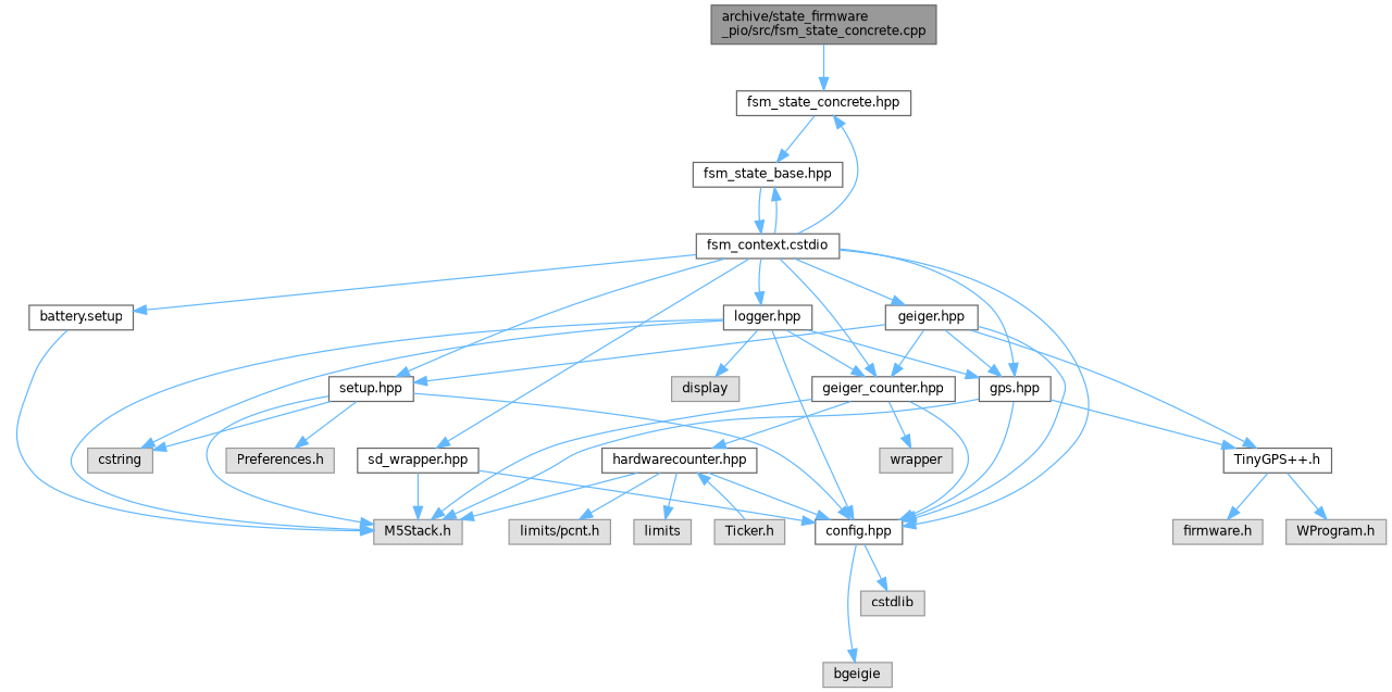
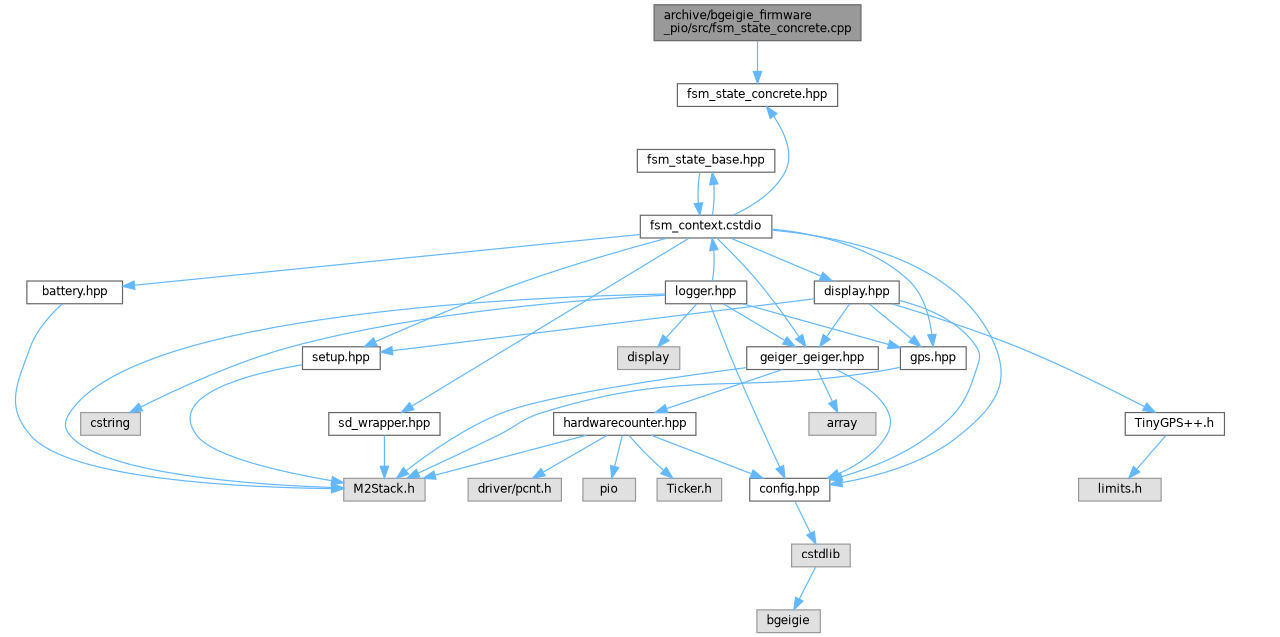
  digraph {
    node [color=grey40 fillcolor=white fontname=Helvetica fontsize=10 shape=box style=filled]
    edge [color=steelblue1 fontname=Helvetica fontsize=10 labelfontname=Helvetica labelfontsize=10 style=solid]
-   n1 [color=gray40 fillcolor=grey60 fontcolor=black height=0.2 label="archive/state_firmware\l_pio/src/fsm_state_concrete.cpp" width=0.4]
+   n1 [color=gray40 fillcolor=grey60 fontcolor=black height=0.2 label="archive/bgeigie_firmware\l_pio/src/fsm_state_concrete.cpp" width=0.4]
    n2 [height=0.2 label="fsm_state_concrete.hpp" width=0.4]
    n3 [height=0.2 label="fsm_state_base.hpp" width=0.4]
    n4 [height=0.2 label="fsm_context.cstdio" width=0.4]
    n5 [height=0.2 label="config.hpp" width=0.4]
-   n6 [height=0.2 label="battery.setup" width=0.4]
-   n7 [height=0.2 label="geiger_counter.hpp" width=0.4]
+   n6 [height=0.2 label="battery.hpp" width=0.4]
+   n7 [height=0.2 label="geiger_geiger.hpp" width=0.4]
    n8 [height=0.2 label="gps.hpp" width=0.4]
    n9 [height=0.2 label="setup.hpp" width=0.4]
-   n10 [height=0.2 label="geiger.hpp" width=0.4]
+   n10 [height=0.2 label="display.hpp" width=0.4]
    n11 [height=0.2 label="logger.hpp" width=0.4]
    n12 [height=0.2 label="sd_wrapper.hpp" width=0.4]
    n13 [color=grey60 fillcolor="#E0E0E0" height=0.2 label=bgeigie width=0.4]
    n14 [color=grey60 fillcolor="#E0E0E0" height=0.2 label=cstdlib width=0.4]
-   n15 [color=grey60 fillcolor="#E0E0E0" height=0.2 label="M5Stack.h" width=0.4]
-   n16 [color=grey60 fillcolor="#E0E0E0" height=0.2 label=wrapper width=0.4]
+   n15 [color=grey60 fillcolor="#E0E0E0" height=0.2 label="M2Stack.h" width=0.4]
+   n16 [color=grey60 fillcolor="#E0E0E0" height=0.2 label=array width=0.4]
    n17 [height=0.2 label="hardwarecounter.hpp" width=0.4]
    n18 [height=0.2 label="TinyGPS++.h" width=0.4]
    n19 [color=grey60 fillcolor="#E0E0E0" height=0.2 label=cstring width=0.4]
-   n20 [color=grey60 fillcolor="#E0E0E0" height=0.2 label="Preferences.h" width=0.4]
    n21 [color=grey60 fillcolor="#E0E0E0" height=0.2 label=display width=0.4]
-   n22 [color=grey60 fillcolor="#E0E0E0" height=0.2 label=limits width=0.4]
+   n22 [color=grey60 fillcolor="#E0E0E0" height=0.2 label=pio width=0.4]
    n23 [color=grey60 fillcolor="#E0E0E0" height=0.2 label="Ticker.h" width=0.4]
-   n24 [color=grey60 fillcolor="#E0E0E0" height=0.2 label="limits/pcnt.h" width=0.4]
-   n25 [color=grey60 fillcolor="#E0E0E0" height=0.2 label="WProgram.h" width=0.4]
-   n26 [color=grey60 fillcolor="#E0E0E0" height=0.2 label="firmware.h" width=0.4]
+   n24 [color=grey60 fillcolor="#E0E0E0" height=0.2 label="driver/pcnt.h" width=0.4]
+   n26 [color=grey60 fillcolor="#E0E0E0" height=0.2 label="limits.h" width=0.4]
    n1 -> n2
-   n2 -> n3
    n3 -> n4
    n4 -> n2
    n4 -> n3
    n4 -> n5
    n4 -> n6
    n4 -> n7
    n4 -> n8
    n4 -> n9
    n4 -> n10
-   n4 -> n11
+   n11 -> n4
    n4 -> n12
-   n5 -> n13
+   n14 -> n13
    n5 -> n14
    n6 -> n15
    n7 -> n5
    n7 -> n15
    n7 -> n16
    n7 -> n17
-   n8 -> n5
    n8 -> n15
-   n8 -> n18
-   n9 -> n5
    n9 -> n15
-   n9 -> n19
-   n9 -> n20
    n10 -> n5
    n10 -> n7
    n10 -> n8
    n10 -> n9
    n10 -> n18
    n11 -> n5
    n11 -> n7
    n11 -> n8
    n11 -> n15
    n11 -> n19
    n11 -> n21
-   n12 -> n5
    n12 -> n15
    n17 -> n5
    n17 -> n15
    n17 -> n22
-   n23 -> n17
+   n17 -> n23
    n17 -> n24
-   n18 -> n25
    n18 -> n26
  }
